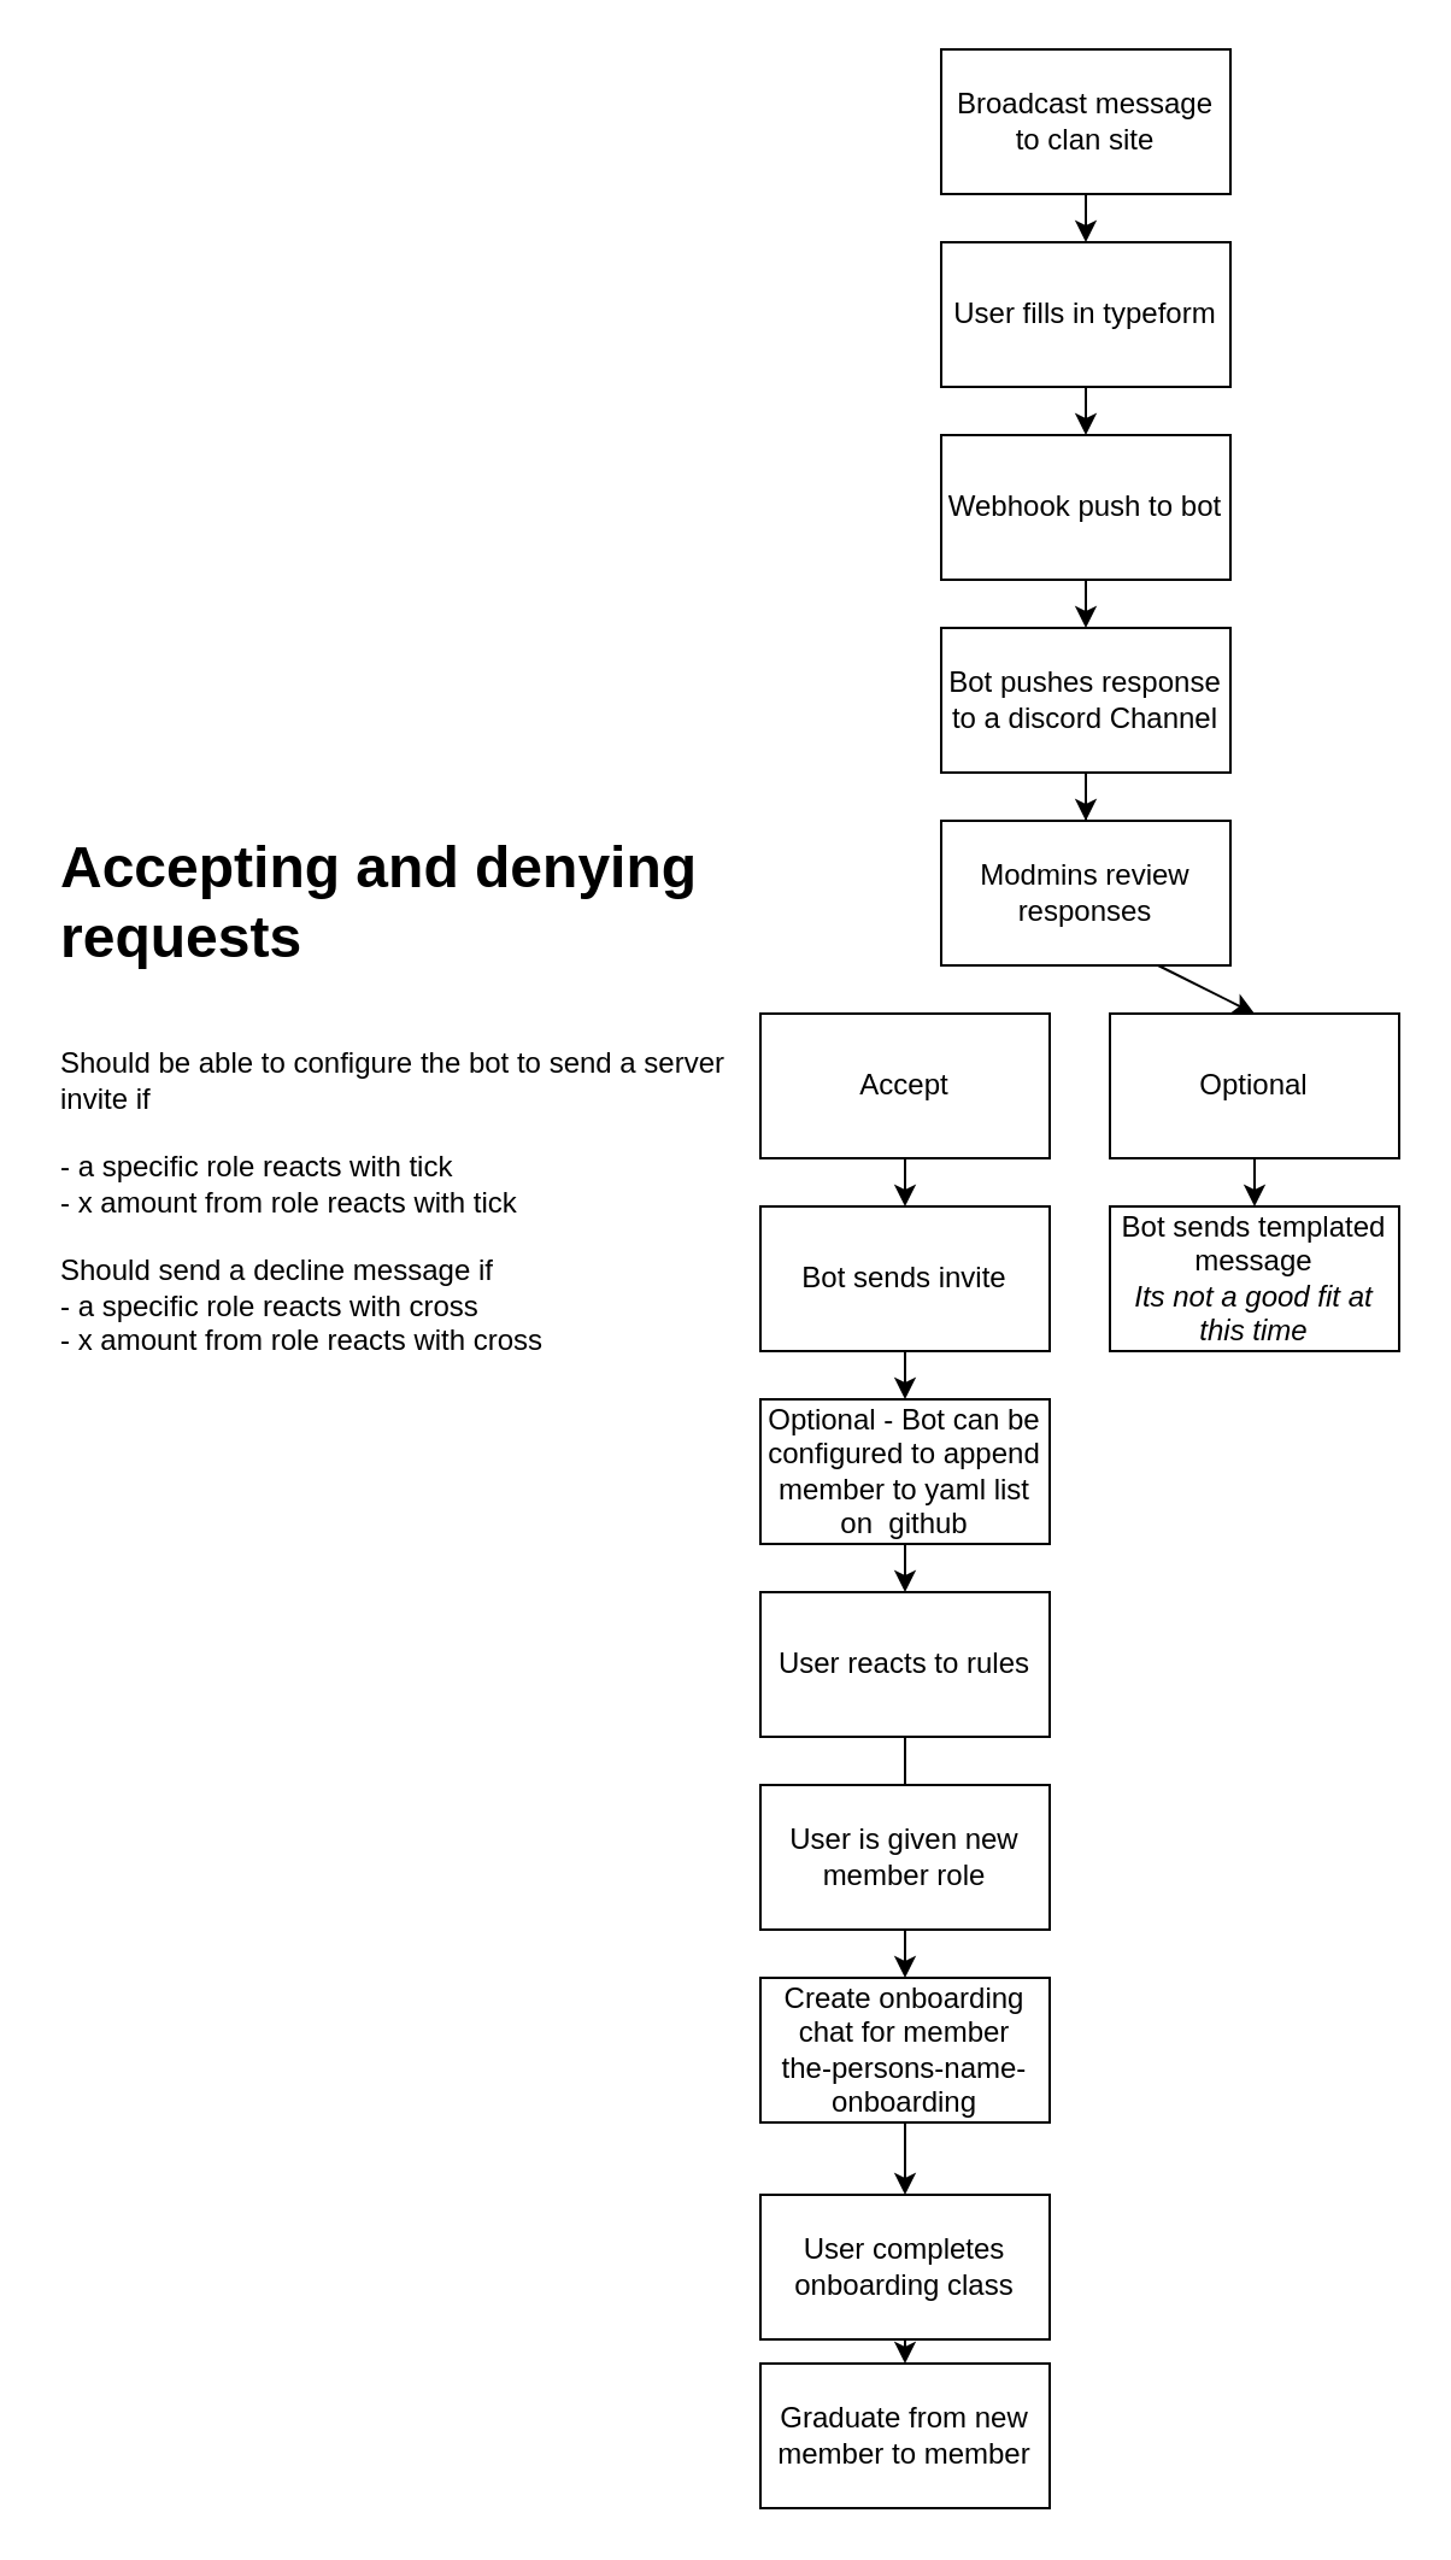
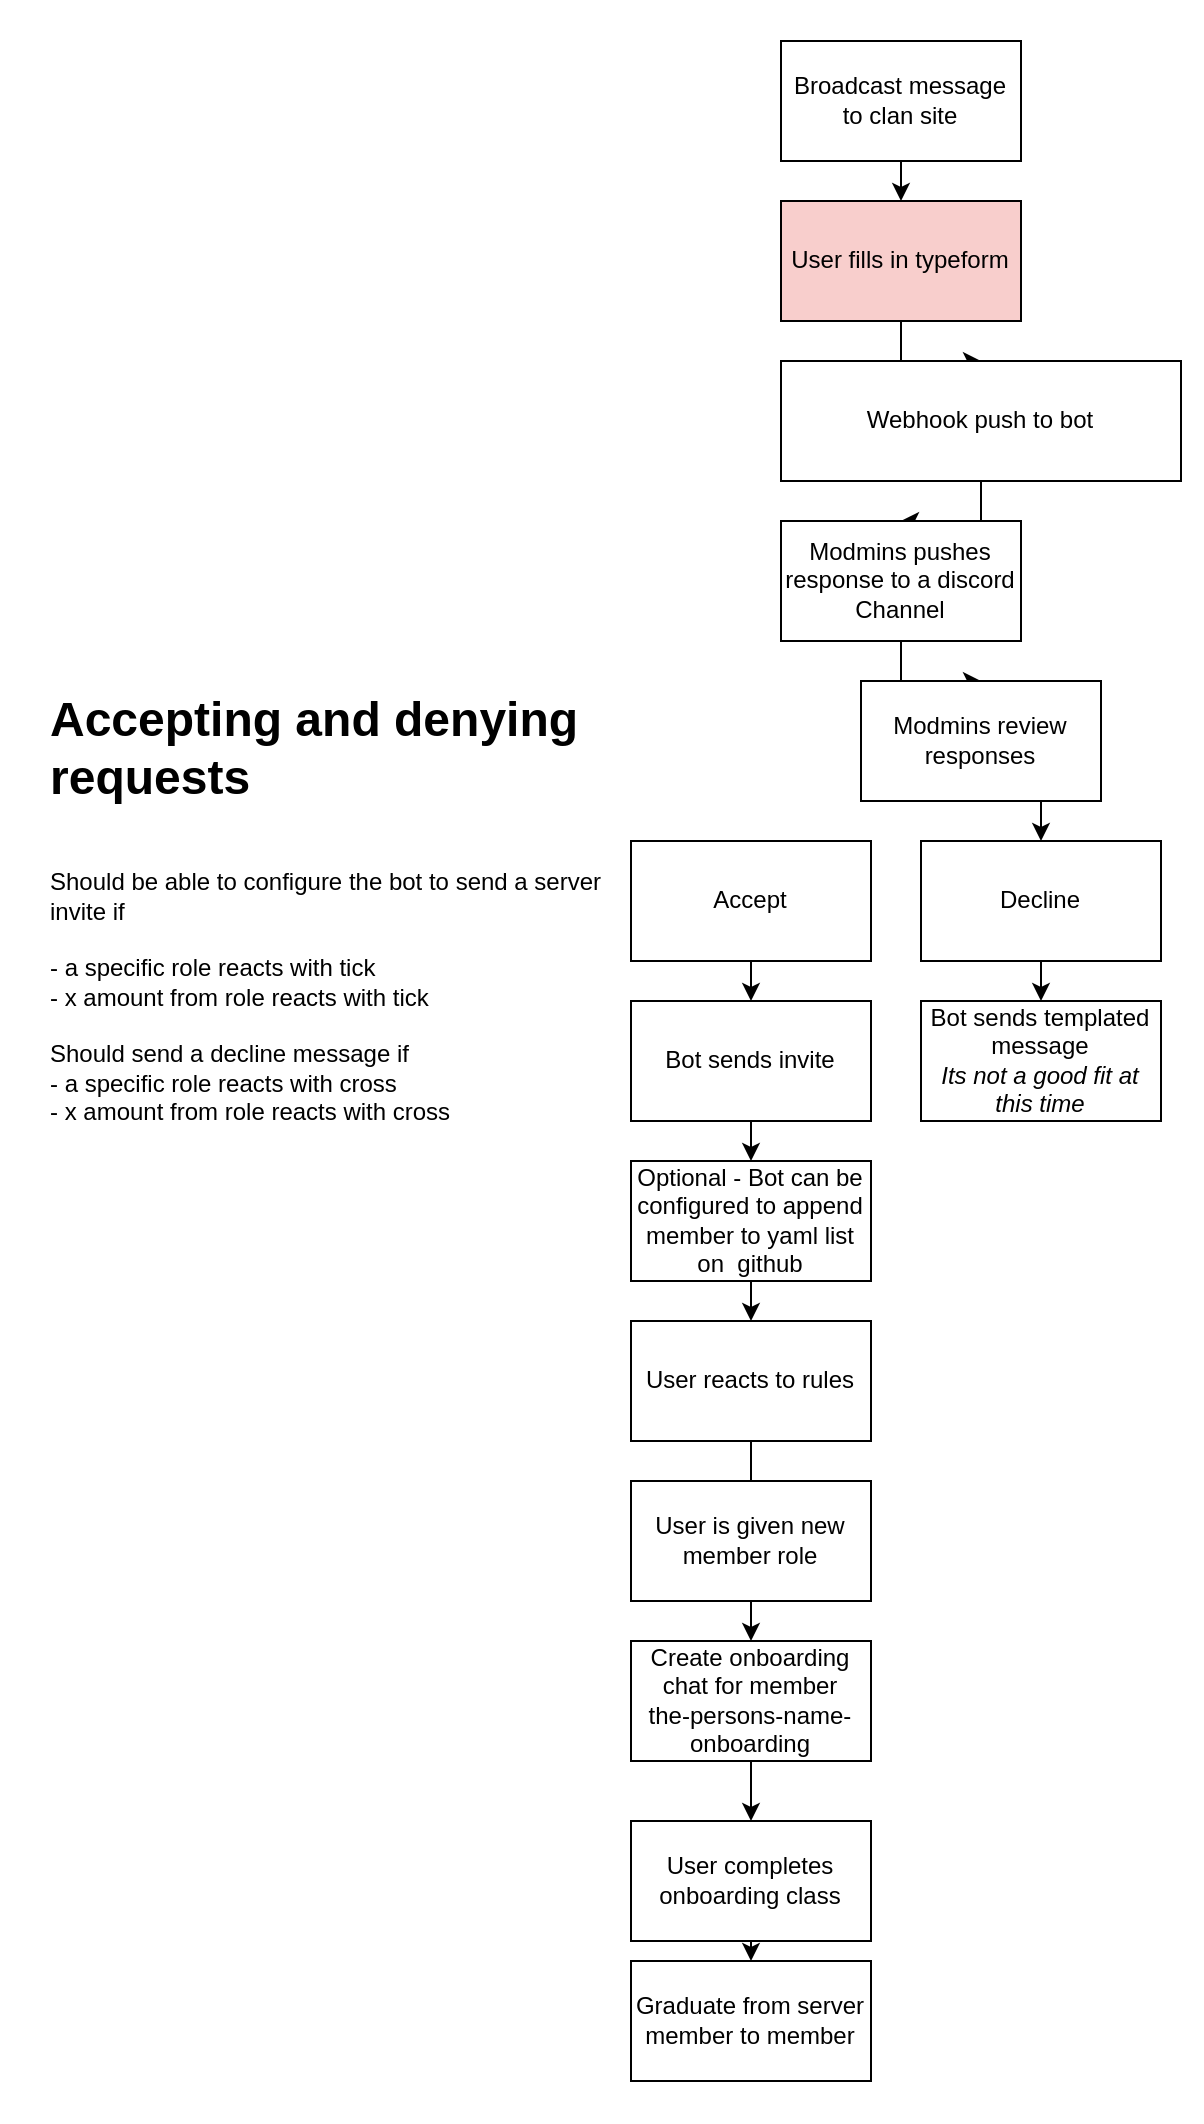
  <mxCell id="0" />
  <mxCell id="1" parent="0" />
  <mxCell id="2" style="edgeStyle=orthogonalEdgeStyle;rounded=0;orthogonalLoop=1;jettySize=auto;html=1;exitX=0.5;exitY=1;exitDx=0;exitDy=0;entryX=0.5;entryY=0;entryDx=0;entryDy=0;" edge="1" parent="1" source="3" target="5"><mxGeometry relative="1" as="geometry" /></mxCell>
  <mxCell id="3" value="Broadcast message to clan site" style="rounded=0;whiteSpace=wrap;html=1;" vertex="1" parent="1"><mxGeometry x="390" y="20" width="120" height="60" as="geometry" /></mxCell>
  <mxCell id="4" style="edgeStyle=orthogonalEdgeStyle;rounded=0;orthogonalLoop=1;jettySize=auto;html=1;exitX=0.5;exitY=1;exitDx=0;exitDy=0;entryX=0.5;entryY=0;entryDx=0;entryDy=0;" edge="1" parent="1" source="5" target="7"><mxGeometry relative="1" as="geometry" /></mxCell>
- <mxCell id="5" value="User fills in typeform" style="rounded=0;whiteSpace=wrap;html=1;" vertex="1" parent="1"><mxGeometry x="390" y="100" width="120" height="60" as="geometry" /></mxCell>
+ <mxCell id="5" value="User fills in typeform" style="rounded=0;whiteSpace=wrap;html=1;fillColor=#f8cecc;" vertex="1" parent="1"><mxGeometry x="390" y="100" width="120" height="60" as="geometry" /></mxCell>
  <mxCell id="6" style="edgeStyle=orthogonalEdgeStyle;rounded=0;orthogonalLoop=1;jettySize=auto;html=1;exitX=0.5;exitY=1;exitDx=0;exitDy=0;entryX=0.5;entryY=0;entryDx=0;entryDy=0;" edge="1" parent="1" source="7" target="9"><mxGeometry relative="1" as="geometry" /></mxCell>
- <mxCell id="7" value="Webhook push to bot" style="rounded=0;whiteSpace=wrap;html=1;" vertex="1" parent="1"><mxGeometry x="390" y="180" width="120" height="60" as="geometry" /></mxCell>
+ <mxCell id="7" value="Webhook push to bot" style="rounded=0;whiteSpace=wrap;html=1;" vertex="1" parent="1"><mxGeometry x="390" y="180" width="200" height="60" as="geometry" /></mxCell>
  <mxCell id="8" style="edgeStyle=orthogonalEdgeStyle;rounded=0;orthogonalLoop=1;jettySize=auto;html=1;exitX=0.5;exitY=1;exitDx=0;exitDy=0;" edge="1" parent="1" source="9" target="11"><mxGeometry relative="1" as="geometry" /></mxCell>
- <mxCell id="9" value="Bot pushes response to a discord Channel" style="rounded=0;whiteSpace=wrap;html=1;" vertex="1" parent="1"><mxGeometry x="390" y="260" width="120" height="60" as="geometry" /></mxCell>
+ <mxCell id="9" value="Modmins pushes response to a discord Channel" style="rounded=0;whiteSpace=wrap;html=1;" vertex="1" parent="1"><mxGeometry x="390" y="260" width="120" height="60" as="geometry" /></mxCell>
  <mxCell id="10" style="edgeStyle=none;rounded=0;orthogonalLoop=1;jettySize=auto;html=1;exitX=0.75;exitY=1;exitDx=0;exitDy=0;entryX=0.5;entryY=0;entryDx=0;entryDy=0;" edge="1" parent="1" source="11" target="16"><mxGeometry relative="1" as="geometry" /></mxCell>
- <mxCell id="11" value="Modmins review responses" style="rounded=0;whiteSpace=wrap;html=1;" vertex="1" parent="1"><mxGeometry x="390" y="340" width="120" height="60" as="geometry" /></mxCell>
+ <mxCell id="11" value="Modmins review responses" style="rounded=0;whiteSpace=wrap;html=1;" vertex="1" parent="1"><mxGeometry x="430" y="340" width="120" height="60" as="geometry" /></mxCell>
  <mxCell id="12" value="&lt;h1&gt;Accepting and denying requests&lt;/h1&gt;&lt;div&gt;&lt;br&gt;&lt;/div&gt;&lt;div&gt;Should be able to configure the bot to send a server invite if&lt;/div&gt;&lt;div&gt;&lt;br&gt;&lt;/div&gt;&lt;div&gt;- a specific role reacts with tick&lt;/div&gt;&lt;div&gt;- x amount from role reacts with tick&lt;/div&gt;&lt;div&gt;&lt;br&gt;&lt;/div&gt;&lt;div&gt;Should send a decline message if&amp;nbsp;&lt;/div&gt;&lt;div&gt;- a specific role reacts with cross&lt;/div&gt;&lt;div&gt;- x amount from role reacts with cross&lt;/div&gt;&lt;p&gt;&lt;br&gt;&lt;/p&gt;" style="text;html=1;strokeColor=none;fillColor=none;spacing=5;spacingTop=-20;whiteSpace=wrap;overflow=hidden;rounded=0;" vertex="1" parent="1"><mxGeometry x="20" y="340" width="310" height="260" as="geometry" /></mxCell>
  <mxCell id="13" style="edgeStyle=none;rounded=0;orthogonalLoop=1;jettySize=auto;html=1;exitX=0.5;exitY=1;exitDx=0;exitDy=0;entryX=0.5;entryY=0;entryDx=0;entryDy=0;" edge="1" parent="1" source="14" target="18"><mxGeometry relative="1" as="geometry" /></mxCell>
  <mxCell id="14" value="Accept" style="rounded=0;whiteSpace=wrap;html=1;" vertex="1" parent="1"><mxGeometry x="315" y="420" width="120" height="60" as="geometry" /></mxCell>
  <mxCell id="15" style="edgeStyle=none;rounded=0;orthogonalLoop=1;jettySize=auto;html=1;exitX=0.5;exitY=1;exitDx=0;exitDy=0;entryX=0.5;entryY=0;entryDx=0;entryDy=0;" edge="1" parent="1" source="16" target="21"><mxGeometry relative="1" as="geometry" /></mxCell>
- <mxCell id="16" value="Optional" style="rounded=0;whiteSpace=wrap;html=1;" vertex="1" parent="1"><mxGeometry x="460" y="420" width="120" height="60" as="geometry" /></mxCell>
+ <mxCell id="16" value="Decline" style="rounded=0;whiteSpace=wrap;html=1;" vertex="1" parent="1"><mxGeometry x="460" y="420" width="120" height="60" as="geometry" /></mxCell>
  <mxCell id="17" style="edgeStyle=none;rounded=0;orthogonalLoop=1;jettySize=auto;html=1;exitX=0.5;exitY=1;exitDx=0;exitDy=0;entryX=0.5;entryY=0;entryDx=0;entryDy=0;" edge="1" parent="1" source="18" target="20"><mxGeometry relative="1" as="geometry" /></mxCell>
  <mxCell id="18" value="Bot sends invite" style="rounded=0;whiteSpace=wrap;html=1;" vertex="1" parent="1"><mxGeometry x="315" y="500" width="120" height="60" as="geometry" /></mxCell>
  <mxCell id="19" style="edgeStyle=none;rounded=0;orthogonalLoop=1;jettySize=auto;html=1;exitX=0.5;exitY=1;exitDx=0;exitDy=0;" edge="1" parent="1" source="20" target="23"><mxGeometry relative="1" as="geometry" /></mxCell>
  <mxCell id="20" value="Optional - Bot can be configured to append member to yaml list on&amp;nbsp; github" style="rounded=0;whiteSpace=wrap;html=1;" vertex="1" parent="1"><mxGeometry x="315" y="580" width="120" height="60" as="geometry" /></mxCell>
  <mxCell id="21" value="Bot sends templated message&lt;br&gt;&lt;i&gt;Its not a good fit at this time&lt;/i&gt;" style="rounded=0;whiteSpace=wrap;html=1;" vertex="1" parent="1"><mxGeometry x="460" y="500" width="120" height="60" as="geometry" /></mxCell>
  <mxCell id="22" style="edgeStyle=none;rounded=0;orthogonalLoop=1;jettySize=auto;html=1;exitX=0.5;exitY=1;exitDx=0;exitDy=0;entryX=0.5;entryY=0;entryDx=0;entryDy=0;endArrow=none;" edge="1" parent="1" source="23" target="25"><mxGeometry relative="1" as="geometry" /></mxCell>
  <mxCell id="23" value="User reacts to rules" style="rounded=0;whiteSpace=wrap;html=1;" vertex="1" parent="1"><mxGeometry x="315" y="660" width="120" height="60" as="geometry" /></mxCell>
  <mxCell id="24" style="edgeStyle=none;rounded=0;orthogonalLoop=1;jettySize=auto;html=1;exitX=0.5;exitY=1;exitDx=0;exitDy=0;" edge="1" parent="1" source="25" target="27"><mxGeometry relative="1" as="geometry" /></mxCell>
  <mxCell id="25" value="User is given new member role" style="rounded=0;whiteSpace=wrap;html=1;" vertex="1" parent="1"><mxGeometry x="315" y="740" width="120" height="60" as="geometry" /></mxCell>
  <mxCell id="26" style="edgeStyle=none;rounded=0;orthogonalLoop=1;jettySize=auto;html=1;exitX=0.5;exitY=1;exitDx=0;exitDy=0;" edge="1" parent="1" source="27" target="29"><mxGeometry relative="1" as="geometry" /></mxCell>
  <mxCell id="27" value="Create onboarding chat for member&lt;br&gt;the-persons-name-onboarding" style="rounded=0;whiteSpace=wrap;html=1;" vertex="1" parent="1"><mxGeometry x="315" y="820" width="120" height="60" as="geometry" /></mxCell>
  <mxCell id="28" style="edgeStyle=none;rounded=0;orthogonalLoop=1;jettySize=auto;html=1;exitX=0.5;exitY=1;exitDx=0;exitDy=0;entryX=0.5;entryY=0;entryDx=0;entryDy=0;" edge="1" parent="1" source="29" target="30"><mxGeometry relative="1" as="geometry" /></mxCell>
  <mxCell id="29" value="User completes onboarding class" style="rounded=0;whiteSpace=wrap;html=1;" vertex="1" parent="1"><mxGeometry x="315" y="910" width="120" height="60" as="geometry" /></mxCell>
- <mxCell id="30" value="Graduate from new member to member" style="rounded=0;whiteSpace=wrap;html=1;" vertex="1" parent="1"><mxGeometry x="315" y="980" width="120" height="60" as="geometry" /></mxCell>
+ <mxCell id="30" value="Graduate from server member to member" style="rounded=0;whiteSpace=wrap;html=1;" vertex="1" parent="1"><mxGeometry x="315" y="980" width="120" height="60" as="geometry" /></mxCell>
